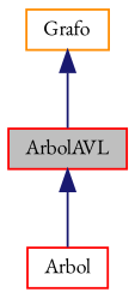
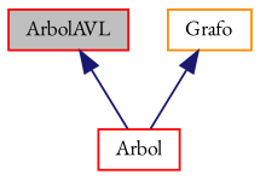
  digraph {
    fontname="EB Garamond"
    node [color=red fillcolor=white fontname="EB Garamond" fontsize=10 shape=record style=filled]
    edge [color=midnightblue dir=back fontname="EB Garamond" fontsize=10 labelfontname=Helvetica labelfontsize=10 style=solid]
    n1 [fillcolor=grey75 fontcolor=black height=0.2 label=ArbolAVL width=0.4]
    n2 [height=0.2 label=Arbol width=0.4]
    n3 [color=darkorange height=0.2 label=Grafo width=0.4]
    n1 -> n2
-   n3 -> n1
+   n3 -> n2
  }
